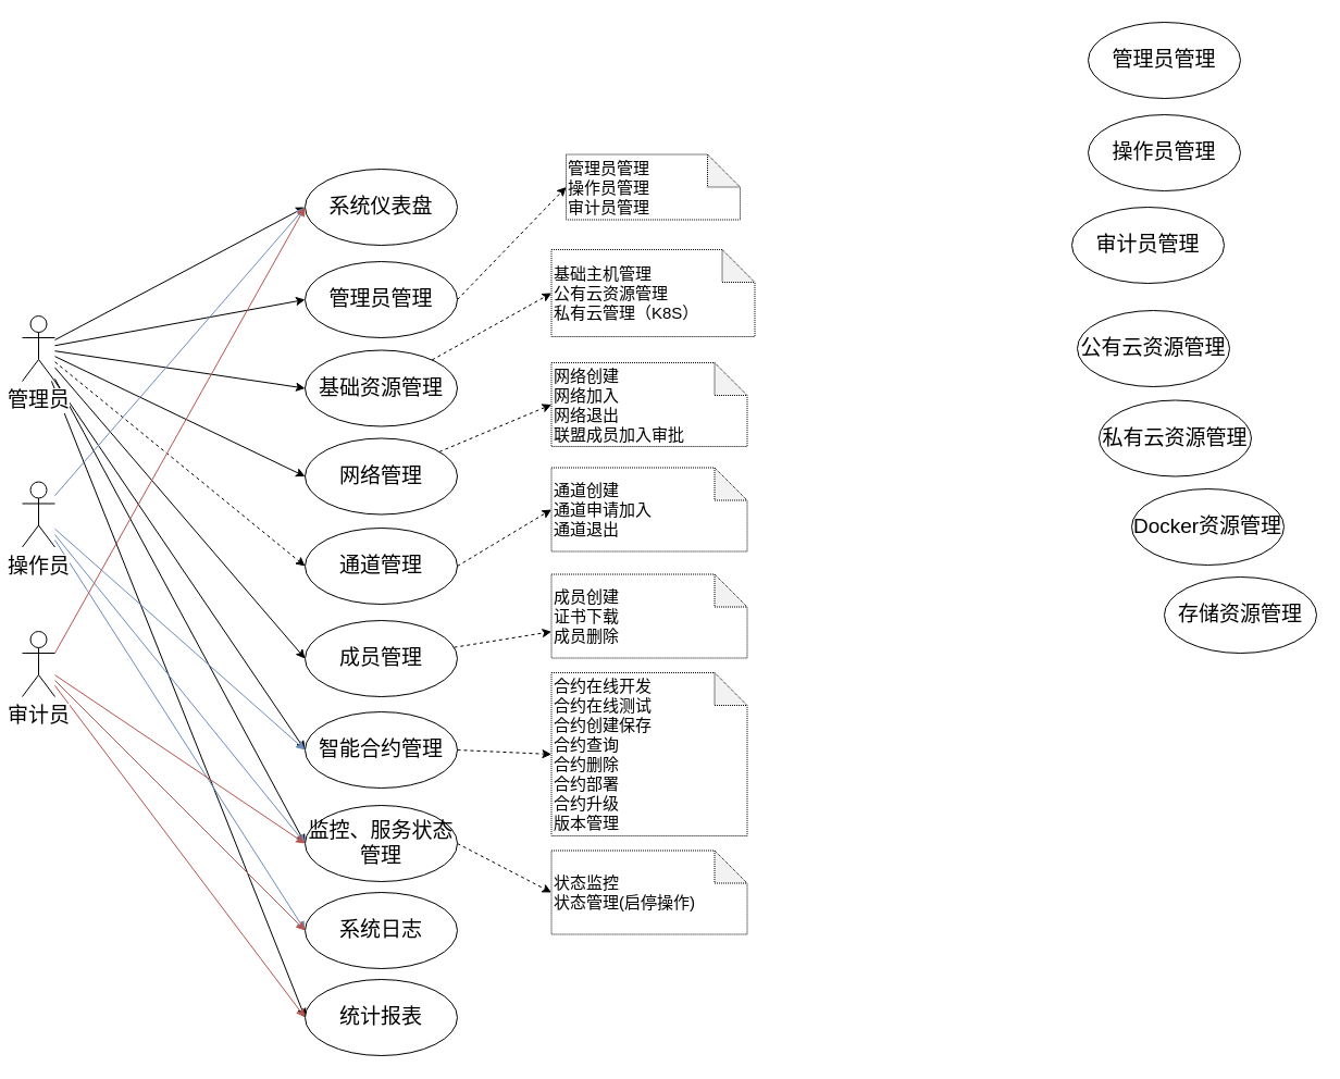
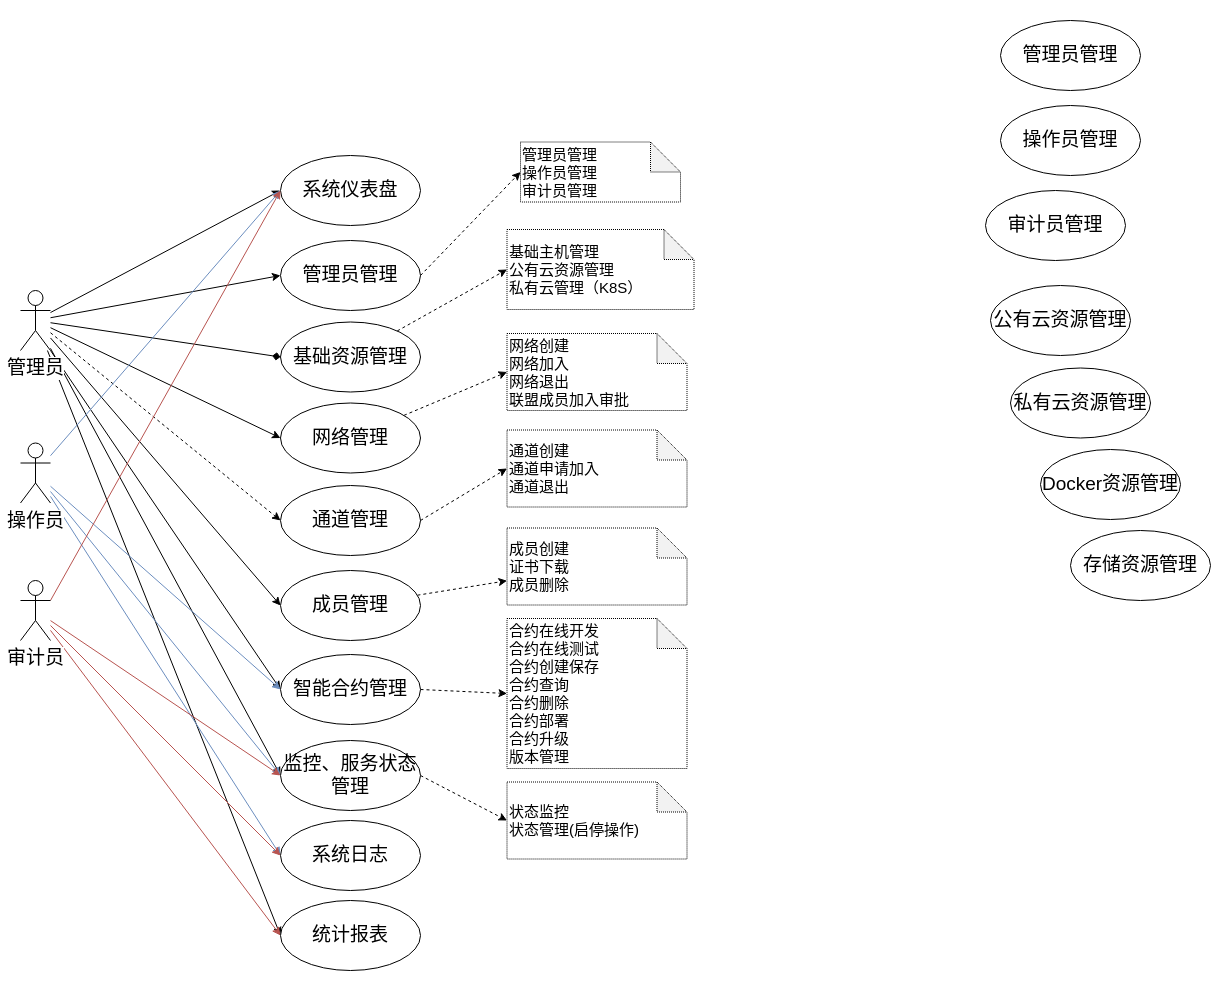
  <mxCell id="0" />
  <mxCell id="1" parent="0" />
  <mxCell id="2" style="rounded=0;orthogonalLoop=1;jettySize=auto;html=1;fontSize=19;entryX=0;entryY=0.5;entryDx=0;entryDy=0;" parent="1" source="11" target="17" edge="1"><mxGeometry relative="1" as="geometry" /></mxCell>
  <mxCell id="3" style="edgeStyle=none;rounded=0;orthogonalLoop=1;jettySize=auto;html=1;entryX=0;entryY=0.5;entryDx=0;entryDy=0;fontSize=19;" parent="1" source="11" target="13" edge="1"><mxGeometry relative="1" as="geometry" /></mxCell>
  <mxCell id="4" style="edgeStyle=none;rounded=0;orthogonalLoop=1;jettySize=auto;html=1;entryX=0;entryY=0.5;entryDx=0;entryDy=0;fontSize=19;dashed=1;" parent="1" source="11" target="16" edge="1"><mxGeometry relative="1" as="geometry" /></mxCell>
  <mxCell id="5" style="edgeStyle=none;rounded=0;orthogonalLoop=1;jettySize=auto;html=1;entryX=0;entryY=0.5;entryDx=0;entryDy=0;fontSize=19;" parent="1" source="11" target="15" edge="1"><mxGeometry relative="1" as="geometry" /></mxCell>
- <mxCell id="6" style="edgeStyle=none;rounded=0;orthogonalLoop=1;jettySize=auto;html=1;entryX=0;entryY=0.5;entryDx=0;entryDy=0;fontSize=19;" parent="1" source="11" target="22" edge="1"><mxGeometry relative="1" as="geometry" /></mxCell>
+ <mxCell id="6" style="edgeStyle=none;rounded=0;orthogonalLoop=1;jettySize=auto;html=1;entryX=0;entryY=0.5;entryDx=0;entryDy=0;fontSize=19;endArrow=diamond;" parent="1" source="11" target="22" edge="1"><mxGeometry relative="1" as="geometry" /></mxCell>
  <mxCell id="7" style="edgeStyle=none;rounded=0;orthogonalLoop=1;jettySize=auto;html=1;exitX=1;exitY=1;exitDx=0;exitDy=0;exitPerimeter=0;entryX=0;entryY=0.5;entryDx=0;entryDy=0;fontSize=19;" parent="1" source="11" target="24" edge="1"><mxGeometry relative="1" as="geometry" /></mxCell>
  <mxCell id="8" style="edgeStyle=none;rounded=0;orthogonalLoop=1;jettySize=auto;html=1;entryX=0;entryY=0.5;entryDx=0;entryDy=0;fontSize=19;" parent="1" source="11" target="37" edge="1"><mxGeometry relative="1" as="geometry" /></mxCell>
  <mxCell id="9" style="edgeStyle=none;rounded=0;orthogonalLoop=1;jettySize=auto;html=1;entryX=0;entryY=0.5;entryDx=0;entryDy=0;fontSize=19;" parent="1" source="11" target="35" edge="1"><mxGeometry relative="1" as="geometry" /></mxCell>
  <mxCell id="10" style="edgeStyle=none;rounded=0;orthogonalLoop=1;jettySize=auto;html=1;entryX=0;entryY=0.5;entryDx=0;entryDy=0;fontSize=19;" parent="1" source="11" target="44" edge="1"><mxGeometry relative="1" as="geometry" /></mxCell>
  <mxCell id="11" value="管理员&lt;br style=&quot;font-size: 19px;&quot;&gt;" style="shape=umlActor;verticalLabelPosition=bottom;labelBackgroundColor=#ffffff;verticalAlign=top;html=1;fontSize=19;" parent="1" vertex="1"><mxGeometry x="20" y="290" width="30" height="60" as="geometry" /></mxCell>
  <mxCell id="12" style="edgeStyle=none;rounded=0;orthogonalLoop=1;jettySize=auto;html=1;entryX=0;entryY=0.5;entryDx=0;entryDy=0;entryPerimeter=0;dashed=1;fontSize=15;" edge="1" parent="1" source="13" target="48"><mxGeometry relative="1" as="geometry" /></mxCell>
  <mxCell id="13" value="网络管理&lt;br style=&quot;font-size: 19px;&quot;&gt;" style="ellipse;whiteSpace=wrap;html=1;fontSize=19;" parent="1" vertex="1"><mxGeometry x="280" y="402.5" width="140" height="70" as="geometry" /></mxCell>
  <mxCell id="14" style="edgeStyle=none;rounded=0;orthogonalLoop=1;jettySize=auto;html=1;dashed=1;fontSize=15;" edge="1" parent="1" source="15" target="50"><mxGeometry relative="1" as="geometry" /></mxCell>
  <mxCell id="15" value="成员管理" style="ellipse;whiteSpace=wrap;html=1;fontSize=19;" parent="1" vertex="1"><mxGeometry x="280" y="570" width="140" height="70" as="geometry" /></mxCell>
  <mxCell id="16" value="通道管理" style="ellipse;whiteSpace=wrap;html=1;fontSize=19;" parent="1" vertex="1"><mxGeometry x="280" y="485" width="140" height="70" as="geometry" /></mxCell>
  <mxCell id="17" value="管理员管理" style="ellipse;whiteSpace=wrap;html=1;fontSize=19;" parent="1" vertex="1"><mxGeometry x="280" y="240" width="140" height="70" as="geometry" /></mxCell>
  <mxCell id="18" value="管理员管理" style="ellipse;whiteSpace=wrap;html=1;fontSize=19;" parent="1" vertex="1"><mxGeometry x="1000" y="20" width="140" height="70" as="geometry" /></mxCell>
  <mxCell id="19" value="操作员管理" style="ellipse;whiteSpace=wrap;html=1;fontSize=19;" parent="1" vertex="1"><mxGeometry x="1000" y="105" width="140" height="70" as="geometry" /></mxCell>
  <mxCell id="20" value="审计员管理" style="ellipse;whiteSpace=wrap;html=1;fontSize=19;" parent="1" vertex="1"><mxGeometry x="985" y="190" width="140" height="70" as="geometry" /></mxCell>
  <mxCell id="21" style="edgeStyle=none;rounded=0;orthogonalLoop=1;jettySize=auto;html=1;entryX=0;entryY=0.5;entryDx=0;entryDy=0;entryPerimeter=0;dashed=1;" edge="1" parent="1" source="22" target="46"><mxGeometry relative="1" as="geometry" /></mxCell>
  <mxCell id="22" value="基础资源管理&lt;br style=&quot;font-size: 19px&quot;&gt;" style="ellipse;whiteSpace=wrap;html=1;fontSize=19;" parent="1" vertex="1"><mxGeometry x="280" y="321.5" width="140" height="70" as="geometry" /></mxCell>
  <mxCell id="23" style="edgeStyle=none;rounded=0;orthogonalLoop=1;jettySize=auto;html=1;entryX=0;entryY=0.5;entryDx=0;entryDy=0;entryPerimeter=0;dashed=1;fontSize=15;exitX=1;exitY=0.5;exitDx=0;exitDy=0;" edge="1" parent="1" source="24" target="51"><mxGeometry relative="1" as="geometry" /></mxCell>
  <mxCell id="24" value="智能合约管理" style="ellipse;whiteSpace=wrap;html=1;fontSize=19;" parent="1" vertex="1"><mxGeometry x="280" y="654" width="140" height="70" as="geometry" /></mxCell>
  <mxCell id="25" value="公有云资源管理&lt;br style=&quot;font-size: 19px&quot;&gt;" style="ellipse;whiteSpace=wrap;html=1;fontSize=19;" parent="1" vertex="1"><mxGeometry x="990" y="285" width="140" height="70" as="geometry" /></mxCell>
  <mxCell id="26" value="私有云资源管理&lt;br style=&quot;font-size: 19px&quot;&gt;" style="ellipse;whiteSpace=wrap;html=1;fontSize=19;" parent="1" vertex="1"><mxGeometry x="1010" y="367.5" width="140" height="70" as="geometry" /></mxCell>
  <mxCell id="27" value="Docker资源管理&lt;br style=&quot;font-size: 19px&quot;&gt;" style="ellipse;whiteSpace=wrap;html=1;fontSize=19;" parent="1" vertex="1"><mxGeometry x="1040" y="449" width="140" height="70" as="geometry" /></mxCell>
  <mxCell id="28" value="存储资源管理&lt;br style=&quot;font-size: 19px&quot;&gt;" style="ellipse;whiteSpace=wrap;html=1;fontSize=19;" parent="1" vertex="1"><mxGeometry x="1070" y="530" width="140" height="70" as="geometry" /></mxCell>
  <mxCell id="29" style="edgeStyle=none;rounded=0;orthogonalLoop=1;jettySize=auto;html=1;entryX=0;entryY=0.5;entryDx=0;entryDy=0;fontSize=19;fillColor=#dae8fc;strokeColor=#6c8ebf;" parent="1" source="33" target="24" edge="1"><mxGeometry relative="1" as="geometry" /></mxCell>
  <mxCell id="30" style="edgeStyle=none;rounded=0;orthogonalLoop=1;jettySize=auto;html=1;entryX=0;entryY=0.5;entryDx=0;entryDy=0;fontSize=19;fillColor=#dae8fc;strokeColor=#6c8ebf;" parent="1" source="33" target="35" edge="1"><mxGeometry relative="1" as="geometry" /></mxCell>
  <mxCell id="31" style="edgeStyle=none;rounded=0;orthogonalLoop=1;jettySize=auto;html=1;entryX=0;entryY=0.5;entryDx=0;entryDy=0;fontSize=19;fillColor=#dae8fc;strokeColor=#6c8ebf;" parent="1" source="33" target="37" edge="1"><mxGeometry relative="1" as="geometry" /></mxCell>
  <mxCell id="32" style="edgeStyle=none;rounded=0;orthogonalLoop=1;jettySize=auto;html=1;entryX=0;entryY=0.5;entryDx=0;entryDy=0;fontSize=19;fillColor=#dae8fc;strokeColor=#6c8ebf;" parent="1" source="33" target="38" edge="1"><mxGeometry relative="1" as="geometry" /></mxCell>
  <mxCell id="33" value="操作员&lt;br style=&quot;font-size: 19px&quot;&gt;" style="shape=umlActor;verticalLabelPosition=bottom;labelBackgroundColor=#ffffff;verticalAlign=top;html=1;fontSize=19;" parent="1" vertex="1"><mxGeometry x="20" y="442.5" width="30" height="60" as="geometry" /></mxCell>
  <mxCell id="34" style="edgeStyle=none;rounded=0;orthogonalLoop=1;jettySize=auto;html=1;entryX=0;entryY=0.5;entryDx=0;entryDy=0;entryPerimeter=0;dashed=1;fontSize=15;exitX=1;exitY=0.5;exitDx=0;exitDy=0;" edge="1" parent="1" source="35" target="52"><mxGeometry relative="1" as="geometry" /></mxCell>
  <mxCell id="35" value="监控、服务状态管理" style="ellipse;whiteSpace=wrap;html=1;fontSize=19;" parent="1" vertex="1"><mxGeometry x="280" y="740" width="140" height="70" as="geometry" /></mxCell>
  <mxCell id="36" style="rounded=0;orthogonalLoop=1;jettySize=auto;html=1;entryX=0;entryY=0.5;entryDx=0;entryDy=0;entryPerimeter=0;dashed=1;exitX=1;exitY=0.5;exitDx=0;exitDy=0;" edge="1" parent="1" source="17" target="45"><mxGeometry relative="1" as="geometry" /></mxCell>
  <mxCell id="37" value="系统仪表盘" style="ellipse;whiteSpace=wrap;html=1;fontSize=19;" parent="1" vertex="1"><mxGeometry x="280" y="155" width="140" height="70" as="geometry" /></mxCell>
  <mxCell id="38" value="系统日志" style="ellipse;whiteSpace=wrap;html=1;fontSize=19;" parent="1" vertex="1"><mxGeometry x="280" y="820" width="140" height="70" as="geometry" /></mxCell>
  <mxCell id="39" style="edgeStyle=none;rounded=0;orthogonalLoop=1;jettySize=auto;html=1;entryX=0;entryY=0.5;entryDx=0;entryDy=0;fontSize=19;exitX=1;exitY=0.333;exitDx=0;exitDy=0;exitPerimeter=0;fillColor=#f8cecc;strokeColor=#b85450;" parent="1" source="43" target="37" edge="1"><mxGeometry relative="1" as="geometry" /></mxCell>
  <mxCell id="40" style="edgeStyle=none;rounded=0;orthogonalLoop=1;jettySize=auto;html=1;entryX=0;entryY=0.5;entryDx=0;entryDy=0;fontSize=19;fillColor=#f8cecc;strokeColor=#b85450;" parent="1" source="43" target="38" edge="1"><mxGeometry relative="1" as="geometry" /></mxCell>
  <mxCell id="41" style="edgeStyle=none;rounded=0;orthogonalLoop=1;jettySize=auto;html=1;entryX=0;entryY=0.5;entryDx=0;entryDy=0;fontSize=19;fillColor=#f8cecc;strokeColor=#b85450;" parent="1" source="43" target="35" edge="1"><mxGeometry relative="1" as="geometry" /></mxCell>
  <mxCell id="42" style="edgeStyle=none;rounded=0;orthogonalLoop=1;jettySize=auto;html=1;entryX=0;entryY=0.5;entryDx=0;entryDy=0;fontSize=19;fillColor=#f8cecc;strokeColor=#b85450;" parent="1" source="43" target="44" edge="1"><mxGeometry relative="1" as="geometry" /></mxCell>
  <mxCell id="43" value="审计员&lt;br style=&quot;font-size: 19px&quot;&gt;" style="shape=umlActor;verticalLabelPosition=bottom;labelBackgroundColor=#ffffff;verticalAlign=top;html=1;fontSize=19;" parent="1" vertex="1"><mxGeometry x="20" y="580" width="30" height="60" as="geometry" /></mxCell>
  <mxCell id="44" value="统计报表" style="ellipse;whiteSpace=wrap;html=1;fontSize=19;" parent="1" vertex="1"><mxGeometry x="280" y="900" width="140" height="70" as="geometry" /></mxCell>
  <mxCell id="45" value="管理员管理&lt;br style=&quot;font-size: 15px;&quot;&gt;操作员管理&lt;br style=&quot;font-size: 15px;&quot;&gt;审计员管理&lt;br style=&quot;font-size: 15px;&quot;&gt;" style="shape=note;whiteSpace=wrap;html=1;backgroundOutline=1;darkOpacity=0.05;fontSize=15;align=left;dashed=1;dashPattern=1 1;" parent="1" vertex="1"><mxGeometry x="520" y="141.5" width="160" height="60" as="geometry" /></mxCell>
  <mxCell id="46" value="基础主机管理&lt;br style=&quot;font-size: 15px;&quot;&gt;公有云资源管理&lt;br style=&quot;font-size: 15px;&quot;&gt;私有云管理（K8S）&lt;br style=&quot;font-size: 15px;&quot;&gt;" style="shape=note;whiteSpace=wrap;html=1;backgroundOutline=1;darkOpacity=0.05;fontSize=15;align=left;dashed=1;dashPattern=1 1;" vertex="1" parent="1"><mxGeometry x="506.5" y="229" width="187" height="80" as="geometry" /></mxCell>
  <mxCell id="47" value="" style="edgeStyle=none;rounded=0;orthogonalLoop=1;jettySize=auto;html=1;dashed=1;fontSize=15;exitX=1;exitY=0.5;exitDx=0;exitDy=0;entryX=0;entryY=0.5;entryDx=0;entryDy=0;entryPerimeter=0;" edge="1" parent="1" source="16" target="49"><mxGeometry relative="1" as="geometry" /></mxCell>
  <mxCell id="48" value="网络创建&lt;br&gt;网络加入&lt;br&gt;网络退出&lt;br&gt;联盟成员加入审批&lt;br style=&quot;font-size: 15px&quot;&gt;" style="shape=note;whiteSpace=wrap;html=1;backgroundOutline=1;darkOpacity=0.05;fontSize=15;align=left;dashed=1;dashPattern=1 1;" vertex="1" parent="1"><mxGeometry x="506.5" y="333" width="180" height="77" as="geometry" /></mxCell>
  <mxCell id="49" value="通道创建&lt;br&gt;通道申请加入&lt;br&gt;通道退出&lt;br style=&quot;font-size: 15px&quot;&gt;" style="shape=note;whiteSpace=wrap;html=1;backgroundOutline=1;darkOpacity=0.05;fontSize=15;align=left;dashed=1;dashPattern=1 1;" vertex="1" parent="1"><mxGeometry x="506.5" y="429.5" width="180" height="77" as="geometry" /></mxCell>
  <mxCell id="50" value="成员创建&lt;br&gt;证书下载&lt;br&gt;成员删除&lt;br style=&quot;font-size: 15px&quot;&gt;" style="shape=note;whiteSpace=wrap;html=1;backgroundOutline=1;darkOpacity=0.05;fontSize=15;align=left;dashed=1;dashPattern=1 1;" vertex="1" parent="1"><mxGeometry x="506.5" y="527.5" width="180" height="77" as="geometry" /></mxCell>
  <mxCell id="51" value="合约在线开发&lt;br&gt;合约在线测试&lt;br&gt;合约创建保存&lt;br&gt;合约查询&lt;br&gt;合约删除&lt;br&gt;合约部署&lt;br&gt;合约升级&lt;br&gt;版本管理&lt;br style=&quot;font-size: 15px&quot;&gt;" style="shape=note;whiteSpace=wrap;html=1;backgroundOutline=1;darkOpacity=0.05;fontSize=15;align=left;dashed=1;dashPattern=1 1;" vertex="1" parent="1"><mxGeometry x="506.5" y="618" width="180" height="150" as="geometry" /></mxCell>
  <mxCell id="52" value="状态监控&lt;br&gt;状态管理(启停操作)&lt;br style=&quot;font-size: 15px&quot;&gt;" style="shape=note;whiteSpace=wrap;html=1;backgroundOutline=1;darkOpacity=0.05;fontSize=15;align=left;dashed=1;dashPattern=1 1;" vertex="1" parent="1"><mxGeometry x="506.5" y="781.5" width="180" height="77" as="geometry" /></mxCell>
